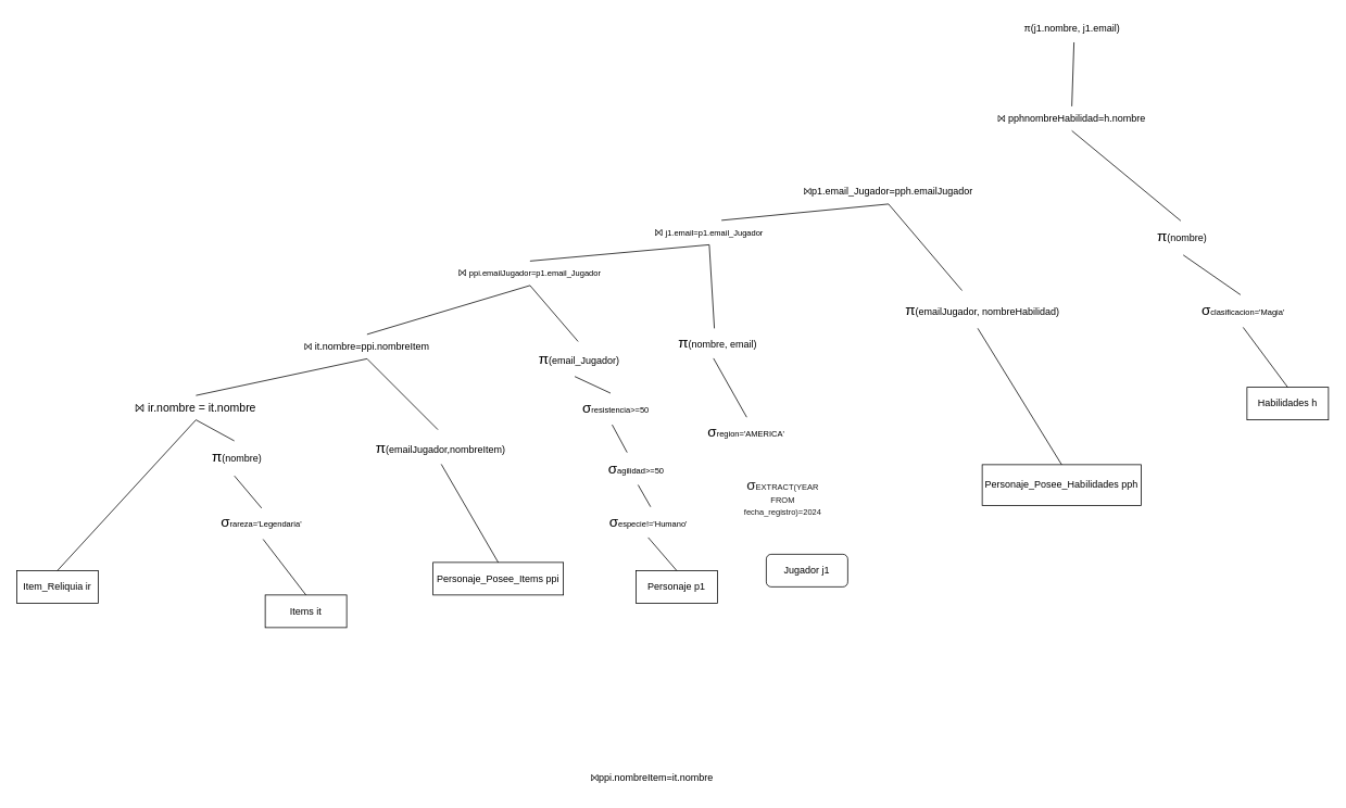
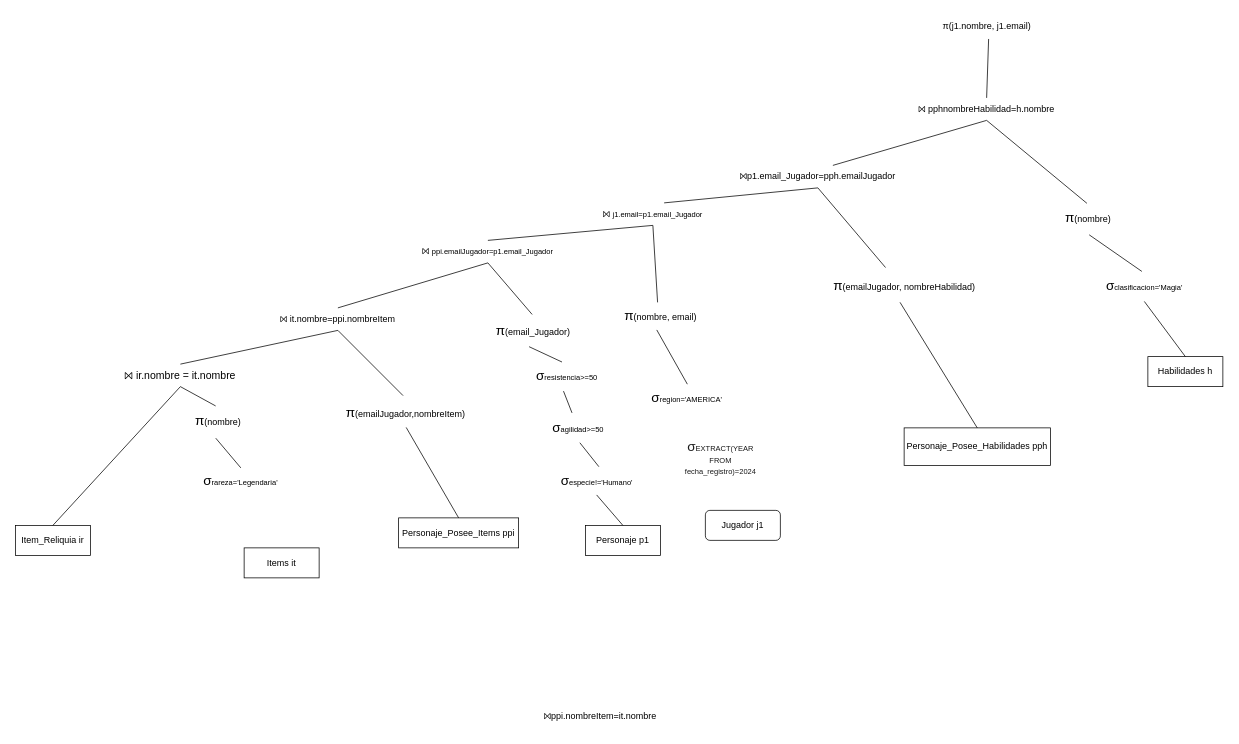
  <mxCell id="0" />
  <mxCell id="1" parent="0" />
  <mxCell id="2" value="Jugador j1" style="whiteSpace=wrap;html=1;align=center;rounded=1;" parent="1" vertex="1"><mxGeometry x="940" y="680" width="100" height="40" as="geometry" /></mxCell>
  <mxCell id="3" value="Personaje p1" style="whiteSpace=wrap;html=1;align=center;" parent="1" vertex="1"><mxGeometry x="780" y="700" width="100" height="40" as="geometry" /></mxCell>
  <mxCell id="4" value="Personaje_Posee_Habilidades pph" style="whiteSpace=wrap;html=1;align=center;" parent="1" vertex="1"><mxGeometry x="1205" y="570" width="195" height="50" as="geometry" /></mxCell>
  <mxCell id="5" value="Habilidades h" style="whiteSpace=wrap;html=1;align=center;" parent="1" vertex="1"><mxGeometry x="1530" y="475" width="100" height="40" as="geometry" /></mxCell>
  <mxCell id="6" value="Personaje_Posee_Items ppi" style="whiteSpace=wrap;html=1;align=center;" parent="1" vertex="1"><mxGeometry x="531" y="690" width="160" height="40" as="geometry" /></mxCell>
  <mxCell id="7" value="Items it" style="whiteSpace=wrap;html=1;align=center;" parent="1" vertex="1"><mxGeometry x="325" y="730" width="100" height="40" as="geometry" /></mxCell>
  <mxCell id="8" value="Item_Reliquia ir" style="whiteSpace=wrap;html=1;align=center;" parent="1" vertex="1"><mxGeometry x="20" y="700" width="100" height="40" as="geometry" /></mxCell>
  <mxCell id="9" value="⨝&amp;nbsp;&lt;font size=&quot;1&quot;&gt;j1.email=p1.email_Jugador&lt;/font&gt;" style="text;html=1;align=center;verticalAlign=middle;whiteSpace=wrap;rounded=0;" parent="1" vertex="1"><mxGeometry x="840" y="270" width="60" height="30" as="geometry" /></mxCell>
  <mxCell id="10" value="" style="endArrow=none;html=1;rounded=0;exitX=0.75;exitY=0;exitDx=0;exitDy=0;entryX=0.5;entryY=1;entryDx=0;entryDy=0;" parent="1" source="9" target="11" edge="1"><mxGeometry relative="1" as="geometry"><mxPoint x="1480" y="240" as="sourcePoint" /><mxPoint x="1490" y="270" as="targetPoint" /></mxGeometry></mxCell>
  <mxCell id="11" value="⨝p1.email_Jugador=pph.emailJugador" style="text;html=1;align=center;verticalAlign=middle;whiteSpace=wrap;rounded=0;" parent="1" vertex="1"><mxGeometry x="1050" y="220" width="80" height="30" as="geometry" /></mxCell>
+ <mxCell id="12" value="" style="endArrow=none;html=1;rounded=0;exitX=0.75;exitY=0;exitDx=0;exitDy=0;entryX=0.5;entryY=1;entryDx=0;entryDy=0;" parent="1" source="11" target="13" edge="1"><mxGeometry relative="1" as="geometry"><mxPoint x="1440" y="330" as="sourcePoint" /><mxPoint x="1700" y="190" as="targetPoint" /></mxGeometry></mxCell>
  <mxCell id="13" value="⨝ pphnombreHabilidad=h.nombre" style="text;html=1;align=center;verticalAlign=middle;whiteSpace=wrap;rounded=0;" parent="1" vertex="1"><mxGeometry x="1220" y="130" width="190" height="30" as="geometry" /></mxCell>
  <mxCell id="14" value="⨝ it.nombre=ppi.nombreItem" style="text;html=1;align=center;verticalAlign=middle;whiteSpace=wrap;rounded=0;" parent="1" vertex="1"><mxGeometry x="340" y="410" width="220" height="30" as="geometry" /></mxCell>
  <mxCell id="15" value="⨝ppi.nombreItem=it.nombre" style="text;html=1;align=center;verticalAlign=middle;whiteSpace=wrap;rounded=0;" parent="1" vertex="1"><mxGeometry x="720" y="940" width="160" height="30" as="geometry" /></mxCell>
  <mxCell id="16" value="" style="endArrow=none;html=1;rounded=0;entryX=0.5;entryY=1;entryDx=0;entryDy=0;exitX=0.463;exitY=0.019;exitDx=0;exitDy=0;exitPerimeter=0;" parent="1" source="46" target="18" edge="1"><mxGeometry relative="1" as="geometry"><mxPoint x="310" y="540" as="sourcePoint" /><mxPoint x="245" y="465" as="targetPoint" /></mxGeometry></mxCell>
  <mxCell id="17" value="" style="endArrow=none;html=1;rounded=0;entryX=0.5;entryY=0;entryDx=0;entryDy=0;exitX=0.5;exitY=1;exitDx=0;exitDy=0;" parent="1" source="18" target="8" edge="1"><mxGeometry relative="1" as="geometry"><mxPoint x="260" y="485" as="sourcePoint" /><mxPoint x="345" y="525" as="targetPoint" /></mxGeometry></mxCell>
  <mxCell id="18" value="&lt;font style=&quot;&quot;&gt;&lt;span style=&quot;background-color: transparent;&quot;&gt;&lt;span style=&quot;font-size: 14px;&quot;&gt;⨝ ir.nombre = it.nombre&lt;/span&gt;&lt;/span&gt;&lt;/font&gt;" style="text;html=1;align=center;verticalAlign=middle;whiteSpace=wrap;rounded=0;" parent="1" vertex="1"><mxGeometry x="155" y="485" width="170" height="30" as="geometry" /></mxCell>
  <mxCell id="19" value="" style="endArrow=none;html=1;rounded=0;exitX=0.5;exitY=0;exitDx=0;exitDy=0;entryX=0.5;entryY=1;entryDx=0;entryDy=0;" parent="1" source="18" target="14" edge="1"><mxGeometry relative="1" as="geometry"><mxPoint x="245" y="435" as="sourcePoint" /><mxPoint x="250" y="385" as="targetPoint" /></mxGeometry></mxCell>
  <mxCell id="20" value="π(j1.nombre, j1.email)" style="text;html=1;align=center;verticalAlign=middle;resizable=0;points=[];autosize=1;strokeColor=none;fillColor=none;" parent="1" vertex="1"><mxGeometry x="1245" y="20" width="140" height="30" as="geometry" /></mxCell>
  <mxCell id="21" value="&lt;span style=&quot;font-family: &amp;quot;Google Sans&amp;quot;, Arial, sans-serif; text-align: start; text-wrap-mode: wrap;&quot;&gt;&lt;font style=&quot;color: light-dark(rgb(26, 26, 26), rgb(255, 255, 255));&quot;&gt;&lt;span style=&quot;font-size: 18px;&quot;&gt;σ&lt;/span&gt;&lt;font style=&quot;line-height: 150%;&quot; size=&quot;1&quot;&gt;EXTRACT(YEAR FROM fecha_registro)=2024&lt;/font&gt;&lt;/font&gt;&lt;/span&gt;" style="text;html=1;align=center;verticalAlign=middle;resizable=0;points=[];autosize=1;strokeColor=none;fillColor=none;" parent="1" vertex="1"><mxGeometry x="840" y="590" width="240" height="40" as="geometry" /></mxCell>
  <mxCell id="22" value="&lt;span style=&quot;font-family: &amp;quot;Google Sans&amp;quot;, Arial, sans-serif; text-align: start; text-wrap-mode: wrap; font-size: 18px;&quot;&gt;σ&lt;/span&gt;&lt;font style=&quot;font-family: &amp;quot;Google Sans&amp;quot;, Arial, sans-serif; text-align: start; text-wrap-mode: wrap; line-height: 15px;&quot; size=&quot;1&quot;&gt;region='AMERICA'&lt;/font&gt;" style="text;html=1;align=center;verticalAlign=middle;resizable=0;points=[];autosize=1;strokeColor=none;fillColor=none;" parent="1" vertex="1"><mxGeometry x="855" y="510" width="120" height="40" as="geometry" /></mxCell>
  <mxCell id="23" value="&lt;font style=&quot;font-size: 18px;&quot;&gt;π&lt;/font&gt;(nombre, email)" style="text;html=1;align=center;verticalAlign=middle;resizable=0;points=[];autosize=1;strokeColor=none;fillColor=none;" parent="1" vertex="1"><mxGeometry x="820" y="400" width="120" height="40" as="geometry" /></mxCell>
  <mxCell id="24" value="" style="endArrow=none;html=1;rounded=0;exitX=0.46;exitY=0.985;exitDx=0;exitDy=0;exitPerimeter=0;entryX=0.508;entryY=0.044;entryDx=0;entryDy=0;entryPerimeter=0;" parent="1" source="23" target="22" edge="1"><mxGeometry width="50" height="50" relative="1" as="geometry"><mxPoint x="2160" y="620" as="sourcePoint" /><mxPoint x="1888.6" y="612.6" as="targetPoint" /></mxGeometry></mxCell>
  <mxCell id="25" value="&lt;span style=&quot;font-family: &amp;quot;Google Sans&amp;quot;, Arial, sans-serif; text-align: start; text-wrap-mode: wrap; font-size: 18px;&quot;&gt;σ&lt;/span&gt;&lt;font style=&quot;font-family: &amp;quot;Google Sans&amp;quot;, Arial, sans-serif; text-align: start; text-wrap-mode: wrap; line-height: 15px;&quot; size=&quot;1&quot;&gt;especie!='Humano'&lt;/font&gt;" style="text;html=1;align=center;verticalAlign=middle;resizable=0;points=[];autosize=1;strokeColor=none;fillColor=none;" parent="1" vertex="1"><mxGeometry x="735" y="620" width="120" height="40" as="geometry" /></mxCell>
  <mxCell id="26" value="" style="endArrow=none;html=1;rounded=0;exitX=0.5;exitY=0;exitDx=0;exitDy=0;entryX=0.5;entryY=0.985;entryDx=0;entryDy=0;entryPerimeter=0;" parent="1" source="3" target="25" edge="1"><mxGeometry width="50" height="50" relative="1" as="geometry"><mxPoint x="1225" y="560" as="sourcePoint" /><mxPoint x="1275" y="510" as="targetPoint" /></mxGeometry></mxCell>
- <mxCell id="27" value="&lt;span style=&quot;font-family: &amp;quot;Google Sans&amp;quot;, Arial, sans-serif; text-align: start; text-wrap-mode: wrap; font-size: 18px;&quot;&gt;σ&lt;/span&gt;&lt;font style=&quot;font-family: &amp;quot;Google Sans&amp;quot;, Arial, sans-serif; text-align: start; text-wrap-mode: wrap; line-height: 15px;&quot; size=&quot;1&quot;&gt;agilidad&amp;gt;=50&lt;/font&gt;" style="text;html=1;align=center;verticalAlign=middle;resizable=0;points=[];autosize=1;strokeColor=none;fillColor=none;" parent="1" vertex="1"><mxGeometry x="735" y="555" width="90" height="40" as="geometry" /></mxCell>
+ <mxCell id="27" value="&lt;span style=&quot;font-family: &amp;quot;Google Sans&amp;quot;, Arial, sans-serif; text-align: start; text-wrap-mode: wrap; font-size: 18px;&quot;&gt;σ&lt;/span&gt;&lt;font style=&quot;font-family: &amp;quot;Google Sans&amp;quot;, Arial, sans-serif; text-align: start; text-wrap-mode: wrap; line-height: 15px;&quot; size=&quot;1&quot;&gt;agilidad&amp;gt;=50&lt;/font&gt;" style="text;html=1;align=center;verticalAlign=middle;resizable=0;points=[];autosize=1;strokeColor=none;fillColor=none;" parent="1" vertex="1"><mxGeometry x="725" y="550" width="90" height="40" as="geometry" /></mxCell>
  <mxCell id="28" value="&lt;span style=&quot;font-family: &amp;quot;Google Sans&amp;quot;, Arial, sans-serif; text-align: start; text-wrap-mode: wrap; font-size: 18px;&quot;&gt;σ&lt;/span&gt;&lt;font style=&quot;font-family: &amp;quot;Google Sans&amp;quot;, Arial, sans-serif; text-align: start; text-wrap-mode: wrap; line-height: 15px;&quot; size=&quot;1&quot;&gt;resistencia&amp;gt;=50&lt;/font&gt;" style="text;html=1;align=center;verticalAlign=middle;resizable=0;points=[];autosize=1;strokeColor=none;fillColor=none;" parent="1" vertex="1"><mxGeometry x="700" y="480" width="110" height="40" as="geometry" /></mxCell>
  <mxCell id="29" value="" style="endArrow=none;html=1;rounded=0;entryX=0.529;entryY=0.995;entryDx=0;entryDy=0;entryPerimeter=0;exitX=0.525;exitY=0.044;exitDx=0;exitDy=0;exitPerimeter=0;" parent="1" source="25" target="27" edge="1"><mxGeometry width="50" height="50" relative="1" as="geometry"><mxPoint x="786.08" y="620" as="sourcePoint" /><mxPoint x="775" y="410" as="targetPoint" /></mxGeometry></mxCell>
  <mxCell id="30" value="" style="endArrow=none;html=1;rounded=0;entryX=0.462;entryY=1.025;entryDx=0;entryDy=0;entryPerimeter=0;" parent="1" source="27" target="28" edge="1"><mxGeometry width="50" height="50" relative="1" as="geometry"><mxPoint x="725" y="460" as="sourcePoint" /><mxPoint x="775" y="410" as="targetPoint" /></mxGeometry></mxCell>
  <mxCell id="31" value="&lt;font style=&quot;font-size: 18px;&quot;&gt;π&lt;/font&gt;(email_Jugador)" style="text;html=1;align=center;verticalAlign=middle;resizable=0;points=[];autosize=1;strokeColor=none;fillColor=none;" parent="1" vertex="1"><mxGeometry x="650" y="420" width="120" height="40" as="geometry" /></mxCell>
  <mxCell id="32" value="" style="endArrow=none;html=1;rounded=0;exitX=0.444;exitY=0.055;exitDx=0;exitDy=0;exitPerimeter=0;entryX=0.458;entryY=1.044;entryDx=0;entryDy=0;entryPerimeter=0;" parent="1" source="28" target="31" edge="1"><mxGeometry width="50" height="50" relative="1" as="geometry"><mxPoint x="985" y="600" as="sourcePoint" /><mxPoint x="725.48" y="454.8" as="targetPoint" /></mxGeometry></mxCell>
  <mxCell id="33" value="&lt;font style=&quot;font-size: 18px;&quot;&gt;π&lt;/font&gt;(emailJugador, nombreHabilidad)" style="text;html=1;align=center;verticalAlign=middle;resizable=0;points=[];autosize=1;strokeColor=none;fillColor=none;" parent="1" vertex="1"><mxGeometry x="1100" y="360" width="210" height="40" as="geometry" /></mxCell>
  <mxCell id="34" value="" style="endArrow=none;html=1;rounded=0;exitX=0.5;exitY=0;exitDx=0;exitDy=0;entryX=0.474;entryY=1.065;entryDx=0;entryDy=0;entryPerimeter=0;" parent="1" source="4" target="33" edge="1"><mxGeometry width="50" height="50" relative="1" as="geometry"><mxPoint x="1880" y="530" as="sourcePoint" /><mxPoint x="1930" y="480" as="targetPoint" /></mxGeometry></mxCell>
  <mxCell id="35" value="" style="endArrow=none;html=1;rounded=0;exitX=0.382;exitY=-0.095;exitDx=0;exitDy=0;exitPerimeter=0;entryX=0.5;entryY=1;entryDx=0;entryDy=0;" parent="1" source="33" target="11" edge="1"><mxGeometry width="50" height="50" relative="1" as="geometry"><mxPoint x="1740" y="450" as="sourcePoint" /><mxPoint x="1790" y="400" as="targetPoint" /></mxGeometry></mxCell>
  <mxCell id="36" value="&lt;span style=&quot;font-family: &amp;quot;Google Sans&amp;quot;, Arial, sans-serif; text-align: start; text-wrap-mode: wrap; font-size: 18px;&quot;&gt;σ&lt;/span&gt;&lt;font style=&quot;font-family: &amp;quot;Google Sans&amp;quot;, Arial, sans-serif; text-align: start; text-wrap-mode: wrap; line-height: 15px;&quot; size=&quot;1&quot;&gt;clasificacion='Magia'&lt;/font&gt;" style="text;html=1;align=center;verticalAlign=middle;resizable=0;points=[];autosize=1;strokeColor=none;fillColor=none;" parent="1" vertex="1"><mxGeometry x="1460" y="360" width="130" height="40" as="geometry" /></mxCell>
  <mxCell id="37" value="" style="endArrow=none;html=1;rounded=0;exitX=0.5;exitY=0;exitDx=0;exitDy=0;entryX=0.502;entryY=1.035;entryDx=0;entryDy=0;entryPerimeter=0;" parent="1" source="5" target="36" edge="1"><mxGeometry width="50" height="50" relative="1" as="geometry"><mxPoint x="1910" y="300" as="sourcePoint" /><mxPoint x="1960" y="250" as="targetPoint" /></mxGeometry></mxCell>
  <mxCell id="38" value="&lt;font style=&quot;font-size: 18px;&quot;&gt;π&lt;/font&gt;(nombre)" style="text;html=1;align=center;verticalAlign=middle;resizable=0;points=[];autosize=1;strokeColor=none;fillColor=none;" parent="1" vertex="1"><mxGeometry x="1410" y="270" width="80" height="40" as="geometry" /></mxCell>
  <mxCell id="39" value="" style="endArrow=none;html=1;rounded=0;exitX=0.477;exitY=0.035;exitDx=0;exitDy=0;exitPerimeter=0;entryX=0.522;entryY=1.065;entryDx=0;entryDy=0;entryPerimeter=0;" parent="1" source="36" target="38" edge="1"><mxGeometry width="50" height="50" relative="1" as="geometry"><mxPoint x="1650" y="340" as="sourcePoint" /><mxPoint x="1700" y="290" as="targetPoint" /></mxGeometry></mxCell>
  <mxCell id="40" value="" style="endArrow=none;html=1;rounded=0;entryX=0.484;entryY=0.015;entryDx=0;entryDy=0;entryPerimeter=0;exitX=0.5;exitY=1;exitDx=0;exitDy=0;" parent="1" source="13" target="38" edge="1"><mxGeometry width="50" height="50" relative="1" as="geometry"><mxPoint x="1650" y="340" as="sourcePoint" /><mxPoint x="1700" y="290" as="targetPoint" /></mxGeometry></mxCell>
  <mxCell id="41" value="&lt;font style=&quot;font-size: 18px;&quot;&gt;π&lt;/font&gt;(emailJugador,nombreItem)" style="text;html=1;align=center;verticalAlign=middle;resizable=0;points=[];autosize=1;strokeColor=none;fillColor=none;" parent="1" vertex="1"><mxGeometry x="450" y="530" width="180" height="40" as="geometry" /></mxCell>
  <mxCell id="42" value="" style="endArrow=none;html=1;rounded=0;exitX=0.5;exitY=0;exitDx=0;exitDy=0;entryX=0.506;entryY=0.985;entryDx=0;entryDy=0;entryPerimeter=0;" parent="1" source="6" target="41" edge="1"><mxGeometry width="50" height="50" relative="1" as="geometry"><mxPoint x="1590" y="230" as="sourcePoint" /><mxPoint x="1640" y="180" as="targetPoint" /></mxGeometry></mxCell>
  <mxCell id="43" value="" style="endArrow=none;html=1;rounded=0;exitX=0.5;exitY=1;exitDx=0;exitDy=0;entryX=0.483;entryY=-0.075;entryDx=0;entryDy=0;entryPerimeter=0;" parent="1" source="14" target="41" edge="1"><mxGeometry width="50" height="50" relative="1" as="geometry"><mxPoint x="1590" y="230" as="sourcePoint" /><mxPoint x="1640" y="180" as="targetPoint" /></mxGeometry></mxCell>
  <mxCell id="44" value="&lt;span style=&quot;font-family: &amp;quot;Google Sans&amp;quot;, Arial, sans-serif; text-align: start; text-wrap-mode: wrap; font-size: 18px;&quot;&gt;σ&lt;/span&gt;&lt;font style=&quot;font-family: &amp;quot;Google Sans&amp;quot;, Arial, sans-serif; text-align: start; text-wrap-mode: wrap; line-height: 15px;&quot; size=&quot;1&quot;&gt;rareza='Legendaria'&lt;/font&gt;" style="text;html=1;align=center;verticalAlign=middle;resizable=0;points=[];autosize=1;strokeColor=none;fillColor=none;" parent="1" vertex="1"><mxGeometry x="260" y="620" width="120" height="40" as="geometry" /></mxCell>
- <mxCell id="45" value="" style="endArrow=none;html=1;rounded=0;entryX=0.52;entryY=1.039;entryDx=0;entryDy=0;entryPerimeter=0;exitX=0.5;exitY=0;exitDx=0;exitDy=0;" parent="1" source="7" target="44" edge="1"><mxGeometry width="50" height="50" relative="1" as="geometry"><mxPoint x="110" y="715" as="sourcePoint" /><mxPoint x="160" y="665" as="targetPoint" /></mxGeometry></mxCell>
  <mxCell id="46" value="&lt;font style=&quot;font-size: 18px;&quot;&gt;π&lt;/font&gt;(nombre)" style="text;html=1;align=center;verticalAlign=middle;resizable=0;points=[];autosize=1;strokeColor=none;fillColor=none;" parent="1" vertex="1"><mxGeometry x="250" y="540" width="80" height="40" as="geometry" /></mxCell>
  <mxCell id="47" value="" style="endArrow=none;html=1;rounded=0;entryX=0.465;entryY=1.094;entryDx=0;entryDy=0;entryPerimeter=0;exitX=0.505;exitY=0.083;exitDx=0;exitDy=0;exitPerimeter=0;" parent="1" source="44" target="46" edge="1"><mxGeometry width="50" height="50" relative="1" as="geometry"><mxPoint x="110" y="715" as="sourcePoint" /><mxPoint x="160" y="665" as="targetPoint" /></mxGeometry></mxCell>
  <mxCell id="48" value="⨝&amp;nbsp;&lt;font size=&quot;1&quot;&gt;ppi.emailJugador=p1.email_Jugador&lt;/font&gt;" style="text;html=1;align=center;verticalAlign=middle;whiteSpace=wrap;rounded=0;" vertex="1" parent="1"><mxGeometry x="580" y="320" width="140" height="30" as="geometry" /></mxCell>
  <mxCell id="49" value="" style="endArrow=none;html=1;rounded=0;exitX=0.492;exitY=-0.031;exitDx=0;exitDy=0;exitPerimeter=0;entryX=0.5;entryY=1;entryDx=0;entryDy=0;" edge="1" parent="1" source="31" target="48"><mxGeometry width="50" height="50" relative="1" as="geometry"><mxPoint x="960" y="600" as="sourcePoint" /><mxPoint x="1010" y="550" as="targetPoint" /></mxGeometry></mxCell>
  <mxCell id="50" value="" style="endArrow=none;html=1;rounded=0;exitX=0.5;exitY=1;exitDx=0;exitDy=0;entryX=0.5;entryY=0;entryDx=0;entryDy=0;" edge="1" parent="1" source="48" target="14"><mxGeometry width="50" height="50" relative="1" as="geometry"><mxPoint x="800" y="540" as="sourcePoint" /><mxPoint x="850" y="490" as="targetPoint" /></mxGeometry></mxCell>
  <mxCell id="51" value="" style="endArrow=none;html=1;rounded=0;exitX=0.5;exitY=1;exitDx=0;exitDy=0;entryX=0.469;entryY=0.067;entryDx=0;entryDy=0;entryPerimeter=0;" edge="1" parent="1" source="9" target="23"><mxGeometry width="50" height="50" relative="1" as="geometry"><mxPoint x="890" y="500" as="sourcePoint" /><mxPoint x="940" y="450" as="targetPoint" /></mxGeometry></mxCell>
  <mxCell id="52" value="" style="endArrow=none;html=1;rounded=0;exitX=0.5;exitY=1;exitDx=0;exitDy=0;entryX=0.5;entryY=0;entryDx=0;entryDy=0;" edge="1" parent="1" source="9" target="48"><mxGeometry width="50" height="50" relative="1" as="geometry"><mxPoint x="890" y="500" as="sourcePoint" /><mxPoint x="940" y="450" as="targetPoint" /></mxGeometry></mxCell>
  <mxCell id="53" value="" style="endArrow=none;html=1;rounded=0;exitX=0.5;exitY=0;exitDx=0;exitDy=0;entryX=0.519;entryY=1.049;entryDx=0;entryDy=0;entryPerimeter=0;" edge="1" parent="1" source="13" target="20"><mxGeometry width="50" height="50" relative="1" as="geometry"><mxPoint x="1340" as="sourcePoint" y="80" /><mxPoint x="1390" y="30" as="targetPoint" /></mxGeometry></mxCell>
